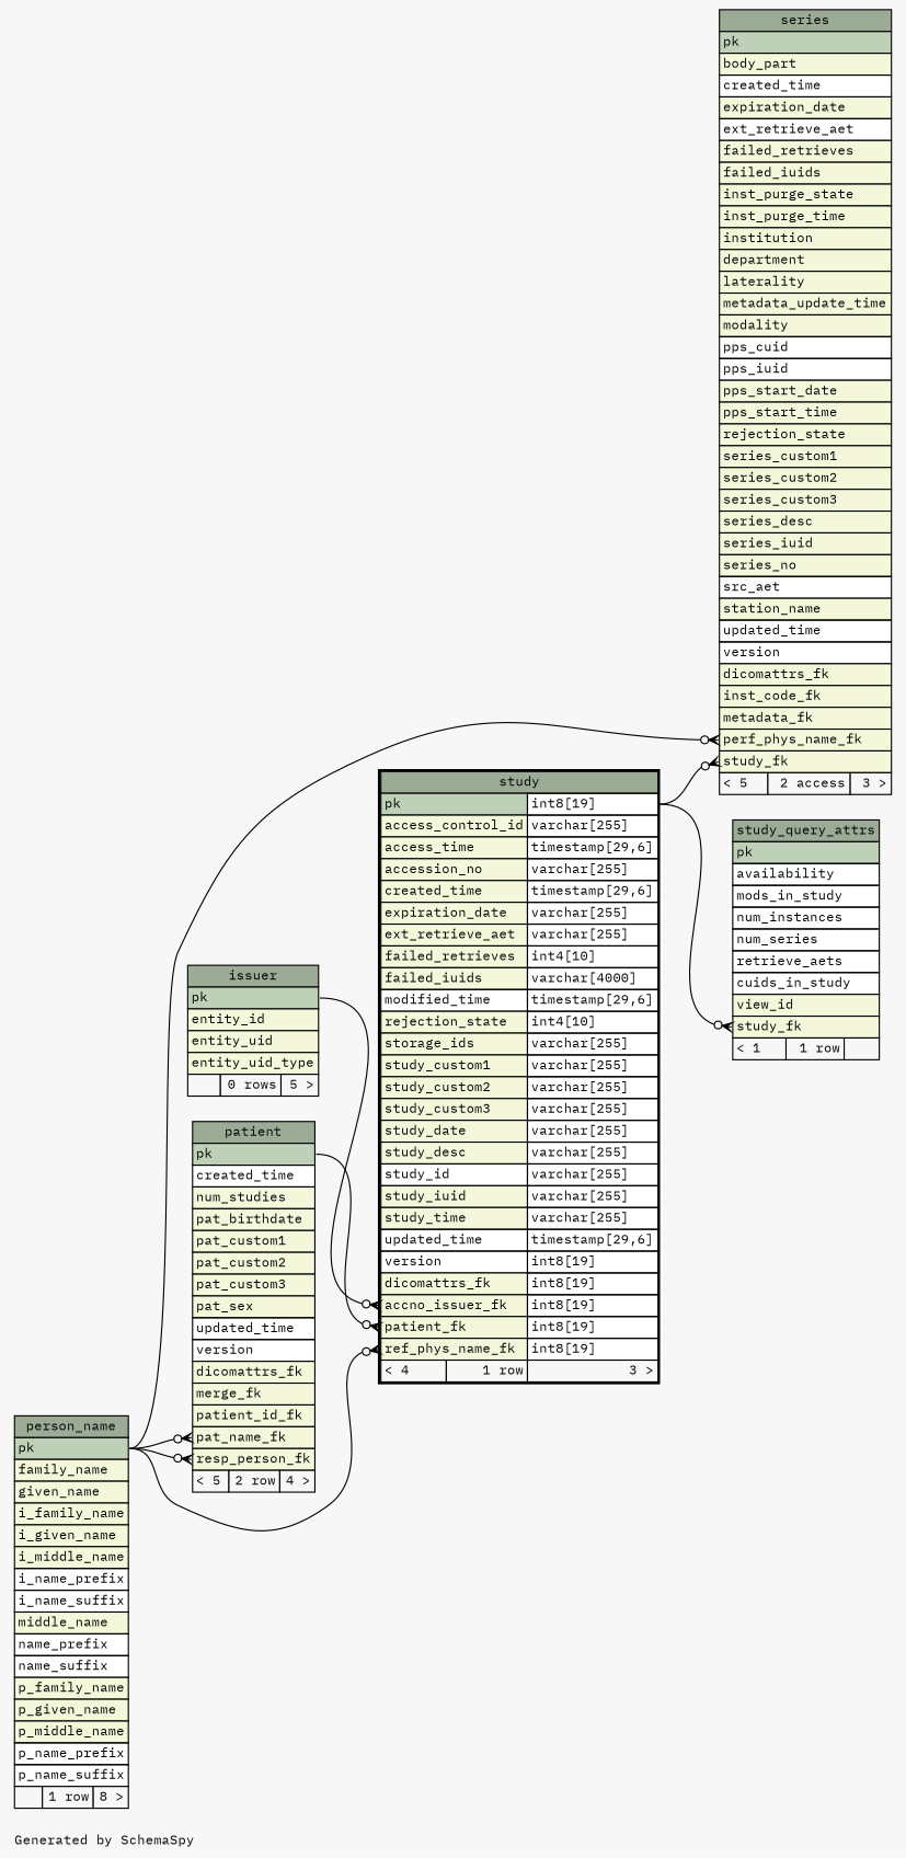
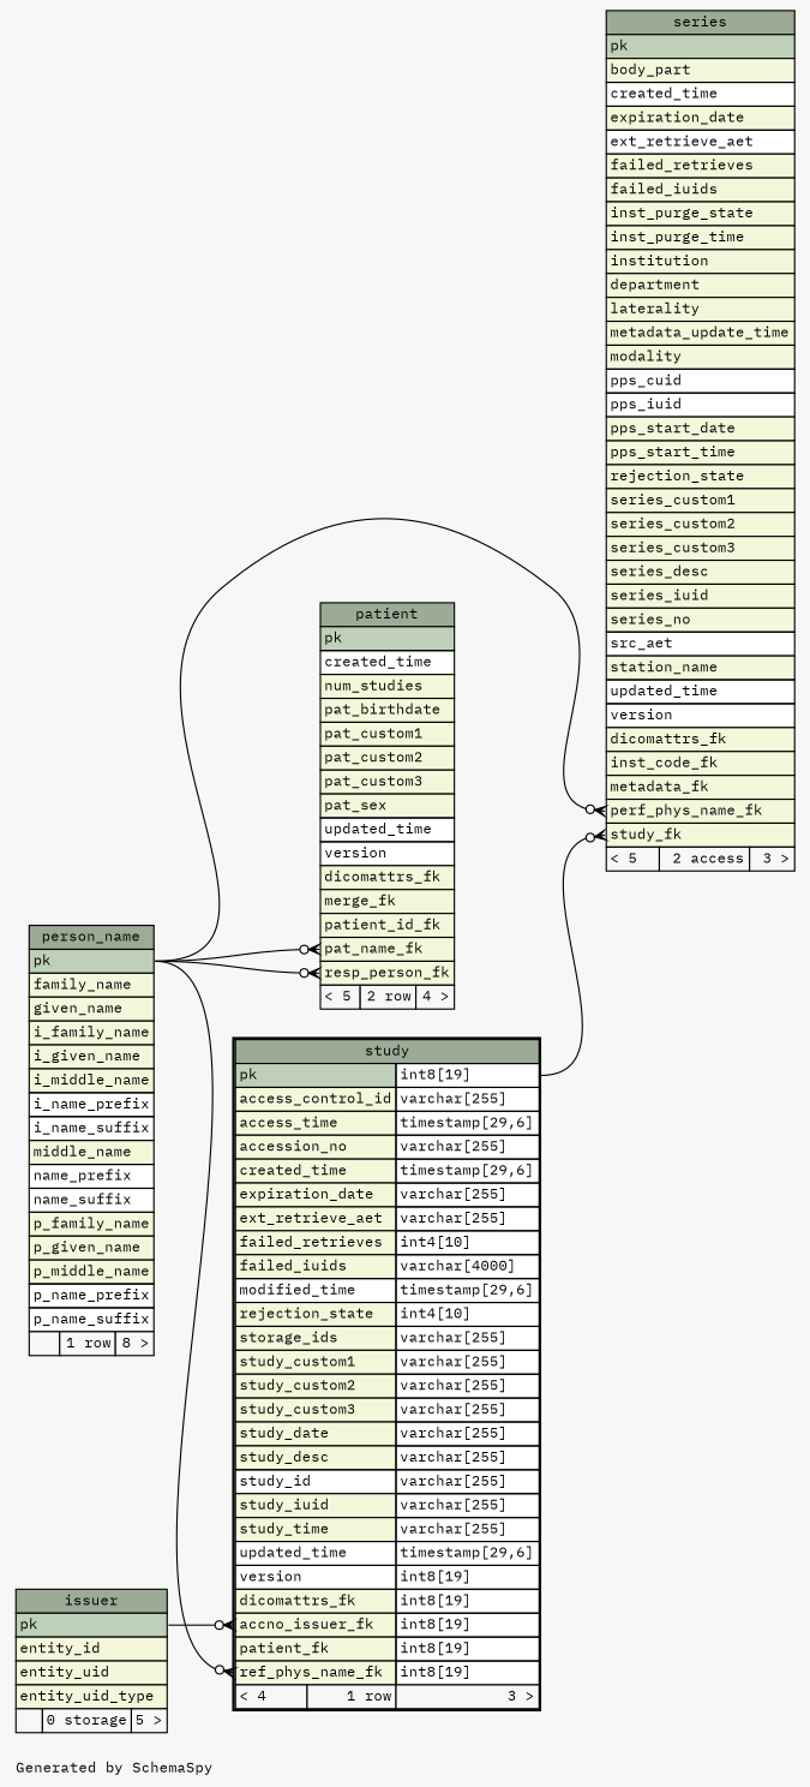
  digraph {
    bgcolor="#f7f7f7"
    fontname="IBM Plex Mono"
    fontsize=11
    label="\nGenerated by SchemaSpy"
    labeljust=l
    nodesep=0.18
    rankdir=RL
    ranksep=0.46
    node [fontname="IBM Plex Mono" fontsize=11 shape=plaintext]
    edge [arrowhead=none arrowsize=0.8 arrowtail=crowodot dir=back fontname="IBM Plex Mono" headport="pk:e" tailport="study_fk:w"]
    n1 [label=<     <TABLE BORDER="0" CELLBORDER="1" CELLSPACING="0" BGCOLOR="#ffffff">       <TR><TD COLSPAN="3" BGCOLOR="#9bab96" ALIGN="CENTER">patient</TD></TR>       <TR><TD PORT="pk" COLSPAN="3" BGCOLOR="#bed1b8" ALIGN="LEFT">pk</TD></TR>       <TR><TD PORT="created_time" COLSPAN="3" ALIGN="LEFT">created_time</TD></TR>       <TR><TD PORT="num_studies" COLSPAN="3" BGCOLOR="#f4f7da" ALIGN="LEFT">num_studies</TD></TR>       <TR><TD PORT="pat_birthdate" COLSPAN="3" BGCOLOR="#f4f7da" ALIGN="LEFT">pat_birthdate</TD></TR>       <TR><TD PORT="pat_custom1" COLSPAN="3" BGCOLOR="#f4f7da" ALIGN="LEFT">pat_custom1</TD></TR>       <TR><TD PORT="pat_custom2" COLSPAN="3" BGCOLOR="#f4f7da" ALIGN="LEFT">pat_custom2</TD></TR>       <TR><TD PORT="pat_custom3" COLSPAN="3" BGCOLOR="#f4f7da" ALIGN="LEFT">pat_custom3</TD></TR>       <TR><TD PORT="pat_sex" COLSPAN="3" BGCOLOR="#f4f7da" ALIGN="LEFT">pat_sex</TD></TR>       <TR><TD PORT="updated_time" COLSPAN="3" ALIGN="LEFT">updated_time</TD></TR>       <TR><TD PORT="version" COLSPAN="3" ALIGN="LEFT">version</TD></TR>       <TR><TD PORT="dicomattrs_fk" COLSPAN="3" BGCOLOR="#f4f7da" ALIGN="LEFT">dicomattrs_fk</TD></TR>       <TR><TD PORT="merge_fk" COLSPAN="3" BGCOLOR="#f4f7da" ALIGN="LEFT">merge_fk</TD></TR>       <TR><TD PORT="patient_id_fk" COLSPAN="3" BGCOLOR="#f4f7da" ALIGN="LEFT">patient_id_fk</TD></TR>       <TR><TD PORT="pat_name_fk" COLSPAN="3" BGCOLOR="#f4f7da" ALIGN="LEFT">pat_name_fk</TD></TR>       <TR><TD PORT="resp_person_fk" COLSPAN="3" BGCOLOR="#f4f7da" ALIGN="LEFT">resp_person_fk</TD></TR>       <TR><TD ALIGN="LEFT" BGCOLOR="#f7f7f7">&lt; 5</TD><TD ALIGN="RIGHT" BGCOLOR="#f7f7f7">2 row</TD><TD ALIGN="RIGHT" BGCOLOR="#f7f7f7">4 &gt;</TD></TR>     </TABLE>>]
    n2 [label=<     <TABLE BORDER="0" CELLBORDER="1" CELLSPACING="0" BGCOLOR="#ffffff">       <TR><TD COLSPAN="3" BGCOLOR="#9bab96" ALIGN="CENTER">person_name</TD></TR>       <TR><TD PORT="pk" COLSPAN="3" BGCOLOR="#bed1b8" ALIGN="LEFT">pk</TD></TR>       <TR><TD PORT="family_name" COLSPAN="3" BGCOLOR="#f4f7da" ALIGN="LEFT">family_name</TD></TR>       <TR><TD PORT="given_name" COLSPAN="3" BGCOLOR="#f4f7da" ALIGN="LEFT">given_name</TD></TR>       <TR><TD PORT="i_family_name" COLSPAN="3" BGCOLOR="#f4f7da" ALIGN="LEFT">i_family_name</TD></TR>       <TR><TD PORT="i_given_name" COLSPAN="3" BGCOLOR="#f4f7da" ALIGN="LEFT">i_given_name</TD></TR>       <TR><TD PORT="i_middle_name" COLSPAN="3" BGCOLOR="#f4f7da" ALIGN="LEFT">i_middle_name</TD></TR>       <TR><TD PORT="i_name_prefix" COLSPAN="3" ALIGN="LEFT">i_name_prefix</TD></TR>       <TR><TD PORT="i_name_suffix" COLSPAN="3" ALIGN="LEFT">i_name_suffix</TD></TR>       <TR><TD PORT="middle_name" COLSPAN="3" BGCOLOR="#f4f7da" ALIGN="LEFT">middle_name</TD></TR>       <TR><TD PORT="name_prefix" COLSPAN="3" ALIGN="LEFT">name_prefix</TD></TR>       <TR><TD PORT="name_suffix" COLSPAN="3" ALIGN="LEFT">name_suffix</TD></TR>       <TR><TD PORT="p_family_name" COLSPAN="3" BGCOLOR="#f4f7da" ALIGN="LEFT">p_family_name</TD></TR>       <TR><TD PORT="p_given_name" COLSPAN="3" BGCOLOR="#f4f7da" ALIGN="LEFT">p_given_name</TD></TR>       <TR><TD PORT="p_middle_name" COLSPAN="3" BGCOLOR="#f4f7da" ALIGN="LEFT">p_middle_name</TD></TR>       <TR><TD PORT="p_name_prefix" COLSPAN="3" ALIGN="LEFT">p_name_prefix</TD></TR>       <TR><TD PORT="p_name_suffix" COLSPAN="3" ALIGN="LEFT">p_name_suffix</TD></TR>       <TR><TD ALIGN="LEFT" BGCOLOR="#f7f7f7">  </TD><TD ALIGN="RIGHT" BGCOLOR="#f7f7f7">1 row</TD><TD ALIGN="RIGHT" BGCOLOR="#f7f7f7">8 &gt;</TD></TR>     </TABLE>>]
    n3 [label=<     <TABLE BORDER="2" CELLBORDER="1" CELLSPACING="0" BGCOLOR="#ffffff">       <TR><TD COLSPAN="3" BGCOLOR="#9bab96" ALIGN="CENTER">study</TD></TR>       <TR><TD PORT="pk" COLSPAN="2" BGCOLOR="#bed1b8" ALIGN="LEFT">pk</TD><TD PORT="pk.type" ALIGN="LEFT">int8[19]</TD></TR>       <TR><TD PORT="access_control_id" COLSPAN="2" BGCOLOR="#f4f7da" ALIGN="LEFT">access_control_id</TD><TD PORT="access_control_id.type" ALIGN="LEFT">varchar[255]</TD></TR>       <TR><TD PORT="access_time" COLSPAN="2" BGCOLOR="#f4f7da" ALIGN="LEFT">access_time</TD><TD PORT="access_time.type" ALIGN="LEFT">timestamp[29,6]</TD></TR>       <TR><TD PORT="accession_no" COLSPAN="2" BGCOLOR="#f4f7da" ALIGN="LEFT">accession_no</TD><TD PORT="accession_no.type" ALIGN="LEFT">varchar[255]</TD></TR>       <TR><TD PORT="created_time" COLSPAN="2" BGCOLOR="#f4f7da" ALIGN="LEFT">created_time</TD><TD PORT="created_time.type" ALIGN="LEFT">timestamp[29,6]</TD></TR>       <TR><TD PORT="expiration_date" COLSPAN="2" BGCOLOR="#f4f7da" ALIGN="LEFT">expiration_date</TD><TD PORT="expiration_date.type" ALIGN="LEFT">varchar[255]</TD></TR>       <TR><TD PORT="ext_retrieve_aet" COLSPAN="2" BGCOLOR="#f4f7da" ALIGN="LEFT">ext_retrieve_aet</TD><TD PORT="ext_retrieve_aet.type" ALIGN="LEFT">varchar[255]</TD></TR>       <TR><TD PORT="failed_retrieves" COLSPAN="2" BGCOLOR="#f4f7da" ALIGN="LEFT">failed_retrieves</TD><TD PORT="failed_retrieves.type" ALIGN="LEFT">int4[10]</TD></TR>       <TR><TD PORT="failed_iuids" COLSPAN="2" BGCOLOR="#f4f7da" ALIGN="LEFT">failed_iuids</TD><TD PORT="failed_iuids.type" ALIGN="LEFT">varchar[4000]</TD></TR>       <TR><TD PORT="modified_time" COLSPAN="2" ALIGN="LEFT">modified_time</TD><TD PORT="modified_time.type" ALIGN="LEFT">timestamp[29,6]</TD></TR>       <TR><TD PORT="rejection_state" COLSPAN="2" BGCOLOR="#f4f7da" ALIGN="LEFT">rejection_state</TD><TD PORT="rejection_state.type" ALIGN="LEFT">int4[10]</TD></TR>       <TR><TD PORT="storage_ids" COLSPAN="2" BGCOLOR="#f4f7da" ALIGN="LEFT">storage_ids</TD><TD PORT="storage_ids.type" ALIGN="LEFT">varchar[255]</TD></TR>       <TR><TD PORT="study_custom1" COLSPAN="2" BGCOLOR="#f4f7da" ALIGN="LEFT">study_custom1</TD><TD PORT="study_custom1.type" ALIGN="LEFT">varchar[255]</TD></TR>       <TR><TD PORT="study_custom2" COLSPAN="2" BGCOLOR="#f4f7da" ALIGN="LEFT">study_custom2</TD><TD PORT="study_custom2.type" ALIGN="LEFT">varchar[255]</TD></TR>       <TR><TD PORT="study_custom3" COLSPAN="2" BGCOLOR="#f4f7da" ALIGN="LEFT">study_custom3</TD><TD PORT="study_custom3.type" ALIGN="LEFT">varchar[255]</TD></TR>       <TR><TD PORT="study_date" COLSPAN="2" BGCOLOR="#f4f7da" ALIGN="LEFT">study_date</TD><TD PORT="study_date.type" ALIGN="LEFT">varchar[255]</TD></TR>       <TR><TD PORT="study_desc" COLSPAN="2" BGCOLOR="#f4f7da" ALIGN="LEFT">study_desc</TD><TD PORT="study_desc.type" ALIGN="LEFT">varchar[255]</TD></TR>       <TR><TD PORT="study_id" COLSPAN="2" ALIGN="LEFT">study_id</TD><TD PORT="study_id.type" ALIGN="LEFT">varchar[255]</TD></TR>       <TR><TD PORT="study_iuid" COLSPAN="2" BGCOLOR="#f4f7da" ALIGN="LEFT">study_iuid</TD><TD PORT="study_iuid.type" ALIGN="LEFT">varchar[255]</TD></TR>       <TR><TD PORT="study_time" COLSPAN="2" BGCOLOR="#f4f7da" ALIGN="LEFT">study_time</TD><TD PORT="study_time.type" ALIGN="LEFT">varchar[255]</TD></TR>       <TR><TD PORT="updated_time" COLSPAN="2" ALIGN="LEFT">updated_time</TD><TD PORT="updated_time.type" ALIGN="LEFT">timestamp[29,6]</TD></TR>       <TR><TD PORT="version" COLSPAN="2" ALIGN="LEFT">version</TD><TD PORT="version.type" ALIGN="LEFT">int8[19]</TD></TR>       <TR><TD PORT="dicomattrs_fk" COLSPAN="2" BGCOLOR="#f4f7da" ALIGN="LEFT">dicomattrs_fk</TD><TD PORT="dicomattrs_fk.type" ALIGN="LEFT">int8[19]</TD></TR>       <TR><TD PORT="accno_issuer_fk" COLSPAN="2" BGCOLOR="#f4f7da" ALIGN="LEFT">accno_issuer_fk</TD><TD PORT="accno_issuer_fk.type" ALIGN="LEFT">int8[19]</TD></TR>       <TR><TD PORT="patient_fk" COLSPAN="2" BGCOLOR="#f4f7da" ALIGN="LEFT">patient_fk</TD><TD PORT="patient_fk.type" ALIGN="LEFT">int8[19]</TD></TR>       <TR><TD PORT="ref_phys_name_fk" COLSPAN="2" BGCOLOR="#f4f7da" ALIGN="LEFT">ref_phys_name_fk</TD><TD PORT="ref_phys_name_fk.type" ALIGN="LEFT">int8[19]</TD></TR>       <TR><TD ALIGN="LEFT" BGCOLOR="#f7f7f7">&lt; 4</TD><TD ALIGN="RIGHT" BGCOLOR="#f7f7f7">1 row</TD><TD ALIGN="RIGHT" BGCOLOR="#f7f7f7">3 &gt;</TD></TR>     </TABLE>>]
-   n4 [label=<     <TABLE BORDER="0" CELLBORDER="1" CELLSPACING="0" BGCOLOR="#ffffff">       <TR><TD COLSPAN="3" BGCOLOR="#9bab96" ALIGN="CENTER">issuer</TD></TR>       <TR><TD PORT="pk" COLSPAN="3" BGCOLOR="#bed1b8" ALIGN="LEFT">pk</TD></TR>       <TR><TD PORT="entity_id" COLSPAN="3" BGCOLOR="#f4f7da" ALIGN="LEFT">entity_id</TD></TR>       <TR><TD PORT="entity_uid" COLSPAN="3" BGCOLOR="#f4f7da" ALIGN="LEFT">entity_uid</TD></TR>       <TR><TD PORT="entity_uid_type" COLSPAN="3" BGCOLOR="#f4f7da" ALIGN="LEFT">entity_uid_type</TD></TR>       <TR><TD ALIGN="LEFT" BGCOLOR="#f7f7f7">  </TD><TD ALIGN="RIGHT" BGCOLOR="#f7f7f7">0 rows</TD><TD ALIGN="RIGHT" BGCOLOR="#f7f7f7">5 &gt;</TD></TR>     </TABLE>>]
+   n4 [label=<     <TABLE BORDER="0" CELLBORDER="1" CELLSPACING="0" BGCOLOR="#ffffff">       <TR><TD COLSPAN="3" BGCOLOR="#9bab96" ALIGN="CENTER">issuer</TD></TR>       <TR><TD PORT="pk" COLSPAN="3" BGCOLOR="#bed1b8" ALIGN="LEFT">pk</TD></TR>       <TR><TD PORT="entity_id" COLSPAN="3" BGCOLOR="#f4f7da" ALIGN="LEFT">entity_id</TD></TR>       <TR><TD PORT="entity_uid" COLSPAN="3" BGCOLOR="#f4f7da" ALIGN="LEFT">entity_uid</TD></TR>       <TR><TD PORT="entity_uid_type" COLSPAN="3" BGCOLOR="#f4f7da" ALIGN="LEFT">entity_uid_type</TD></TR>       <TR><TD ALIGN="LEFT" BGCOLOR="#f7f7f7">  </TD><TD ALIGN="RIGHT" BGCOLOR="#f7f7f7">0 storage</TD><TD ALIGN="RIGHT" BGCOLOR="#f7f7f7">5 &gt;</TD></TR>     </TABLE>>]
    n5 [label=<     <TABLE BORDER="0" CELLBORDER="1" CELLSPACING="0" BGCOLOR="#ffffff">       <TR><TD COLSPAN="3" BGCOLOR="#9bab96" ALIGN="CENTER">series</TD></TR>       <TR><TD PORT="pk" COLSPAN="3" BGCOLOR="#bed1b8" ALIGN="LEFT">pk</TD></TR>       <TR><TD PORT="body_part" COLSPAN="3" BGCOLOR="#f4f7da" ALIGN="LEFT">body_part</TD></TR>       <TR><TD PORT="created_time" COLSPAN="3" ALIGN="LEFT">created_time</TD></TR>       <TR><TD PORT="expiration_date" COLSPAN="3" BGCOLOR="#f4f7da" ALIGN="LEFT">expiration_date</TD></TR>       <TR><TD PORT="ext_retrieve_aet" COLSPAN="3" ALIGN="LEFT">ext_retrieve_aet</TD></TR>       <TR><TD PORT="failed_retrieves" COLSPAN="3" BGCOLOR="#f4f7da" ALIGN="LEFT">failed_retrieves</TD></TR>       <TR><TD PORT="failed_iuids" COLSPAN="3" BGCOLOR="#f4f7da" ALIGN="LEFT">failed_iuids</TD></TR>       <TR><TD PORT="inst_purge_state" COLSPAN="3" BGCOLOR="#f4f7da" ALIGN="LEFT">inst_purge_state</TD></TR>       <TR><TD PORT="inst_purge_time" COLSPAN="3" BGCOLOR="#f4f7da" ALIGN="LEFT">inst_purge_time</TD></TR>       <TR><TD PORT="institution" COLSPAN="3" BGCOLOR="#f4f7da" ALIGN="LEFT">institution</TD></TR>       <TR><TD PORT="department" COLSPAN="3" BGCOLOR="#f4f7da" ALIGN="LEFT">department</TD></TR>       <TR><TD PORT="laterality" COLSPAN="3" BGCOLOR="#f4f7da" ALIGN="LEFT">laterality</TD></TR>       <TR><TD PORT="metadata_update_time" COLSPAN="3" BGCOLOR="#f4f7da" ALIGN="LEFT">metadata_update_time</TD></TR>       <TR><TD PORT="modality" COLSPAN="3" BGCOLOR="#f4f7da" ALIGN="LEFT">modality</TD></TR>       <TR><TD PORT="pps_cuid" COLSPAN="3" ALIGN="LEFT">pps_cuid</TD></TR>       <TR><TD PORT="pps_iuid" COLSPAN="3" ALIGN="LEFT">pps_iuid</TD></TR>       <TR><TD PORT="pps_start_date" COLSPAN="3" BGCOLOR="#f4f7da" ALIGN="LEFT">pps_start_date</TD></TR>       <TR><TD PORT="pps_start_time" COLSPAN="3" BGCOLOR="#f4f7da" ALIGN="LEFT">pps_start_time</TD></TR>       <TR><TD PORT="rejection_state" COLSPAN="3" BGCOLOR="#f4f7da" ALIGN="LEFT">rejection_state</TD></TR>       <TR><TD PORT="series_custom1" COLSPAN="3" BGCOLOR="#f4f7da" ALIGN="LEFT">series_custom1</TD></TR>       <TR><TD PORT="series_custom2" COLSPAN="3" BGCOLOR="#f4f7da" ALIGN="LEFT">series_custom2</TD></TR>       <TR><TD PORT="series_custom3" COLSPAN="3" BGCOLOR="#f4f7da" ALIGN="LEFT">series_custom3</TD></TR>       <TR><TD PORT="series_desc" COLSPAN="3" BGCOLOR="#f4f7da" ALIGN="LEFT">series_desc</TD></TR>       <TR><TD PORT="series_iuid" COLSPAN="3" BGCOLOR="#f4f7da" ALIGN="LEFT">series_iuid</TD></TR>       <TR><TD PORT="series_no" COLSPAN="3" BGCOLOR="#f4f7da" ALIGN="LEFT">series_no</TD></TR>       <TR><TD PORT="src_aet" COLSPAN="3" ALIGN="LEFT">src_aet</TD></TR>       <TR><TD PORT="station_name" COLSPAN="3" BGCOLOR="#f4f7da" ALIGN="LEFT">station_name</TD></TR>       <TR><TD PORT="updated_time" COLSPAN="3" ALIGN="LEFT">updated_time</TD></TR>       <TR><TD PORT="version" COLSPAN="3" ALIGN="LEFT">version</TD></TR>       <TR><TD PORT="dicomattrs_fk" COLSPAN="3" BGCOLOR="#f4f7da" ALIGN="LEFT">dicomattrs_fk</TD></TR>       <TR><TD PORT="inst_code_fk" COLSPAN="3" BGCOLOR="#f4f7da" ALIGN="LEFT">inst_code_fk</TD></TR>       <TR><TD PORT="metadata_fk" COLSPAN="3" BGCOLOR="#f4f7da" ALIGN="LEFT">metadata_fk</TD></TR>       <TR><TD PORT="perf_phys_name_fk" COLSPAN="3" BGCOLOR="#f4f7da" ALIGN="LEFT">perf_phys_name_fk</TD></TR>       <TR><TD PORT="study_fk" COLSPAN="3" BGCOLOR="#f4f7da" ALIGN="LEFT">study_fk</TD></TR>       <TR><TD ALIGN="LEFT" BGCOLOR="#f7f7f7">&lt; 5</TD><TD ALIGN="RIGHT" BGCOLOR="#f7f7f7">2 access</TD><TD ALIGN="RIGHT" BGCOLOR="#f7f7f7">3 &gt;</TD></TR>     </TABLE>>]
-   n6 [label=<     <TABLE BORDER="0" CELLBORDER="1" CELLSPACING="0" BGCOLOR="#ffffff">       <TR><TD COLSPAN="3" BGCOLOR="#9bab96" ALIGN="CENTER">study_query_attrs</TD></TR>       <TR><TD PORT="pk" COLSPAN="3" BGCOLOR="#bed1b8" ALIGN="LEFT">pk</TD></TR>       <TR><TD PORT="availability" COLSPAN="3" ALIGN="LEFT">availability</TD></TR>       <TR><TD PORT="mods_in_study" COLSPAN="3" ALIGN="LEFT">mods_in_study</TD></TR>       <TR><TD PORT="num_instances" COLSPAN="3" ALIGN="LEFT">num_instances</TD></TR>       <TR><TD PORT="num_series" COLSPAN="3" ALIGN="LEFT">num_series</TD></TR>       <TR><TD PORT="retrieve_aets" COLSPAN="3" ALIGN="LEFT">retrieve_aets</TD></TR>       <TR><TD PORT="cuids_in_study" COLSPAN="3" ALIGN="LEFT">cuids_in_study</TD></TR>       <TR><TD PORT="view_id" COLSPAN="3" BGCOLOR="#f4f7da" ALIGN="LEFT">view_id</TD></TR>       <TR><TD PORT="study_fk" COLSPAN="3" BGCOLOR="#f4f7da" ALIGN="LEFT">study_fk</TD></TR>       <TR><TD ALIGN="LEFT" BGCOLOR="#f7f7f7">&lt; 1</TD><TD ALIGN="RIGHT" BGCOLOR="#f7f7f7">1 row</TD><TD ALIGN="RIGHT" BGCOLOR="#f7f7f7">  </TD></TR>     </TABLE>>]
    n1 -> n2 [tailport="pat_name_fk:w"]
    n1 -> n2 [tailport="resp_person_fk:w"]
-   n3 -> n1 [tailport="patient_fk:w"]
    n3 -> n2 [tailport="ref_phys_name_fk:w"]
    n3 -> n4 [tailport="accno_issuer_fk:w"]
    n5 -> n2 [tailport="perf_phys_name_fk:w"]
    n5 -> n3 [headport="pk.type:e"]
-   n6 -> n3 [headport="pk.type:e"]
  }
